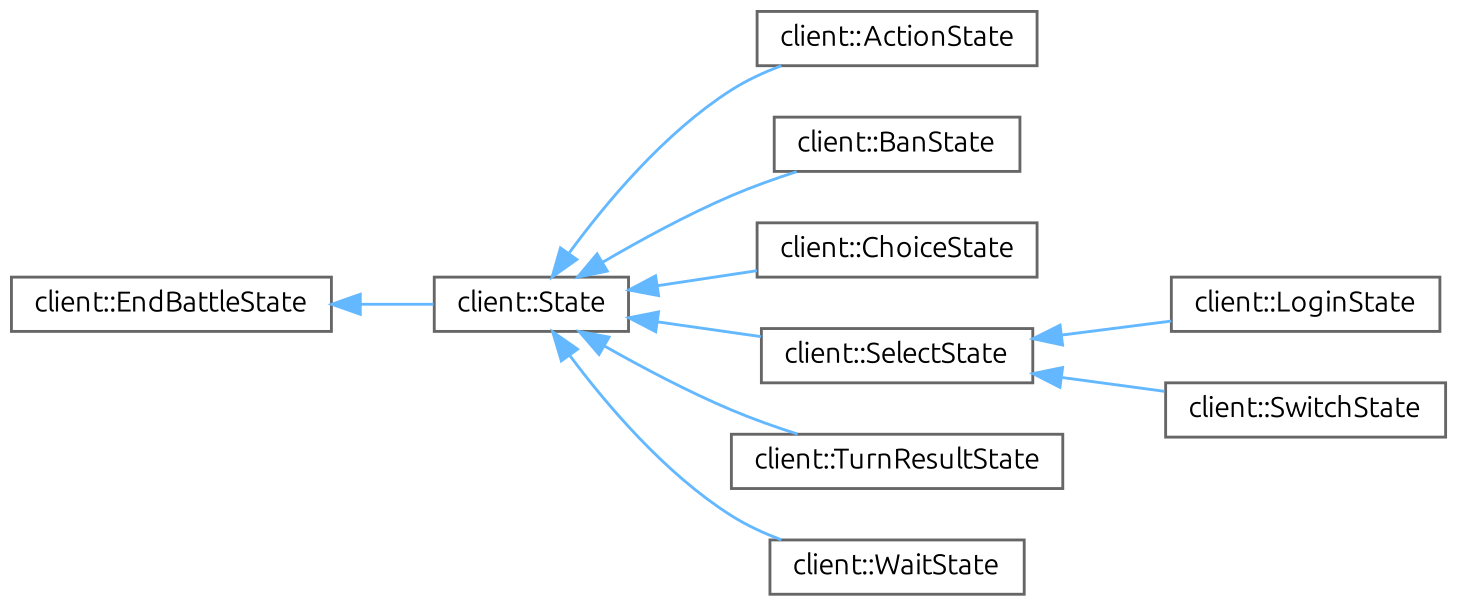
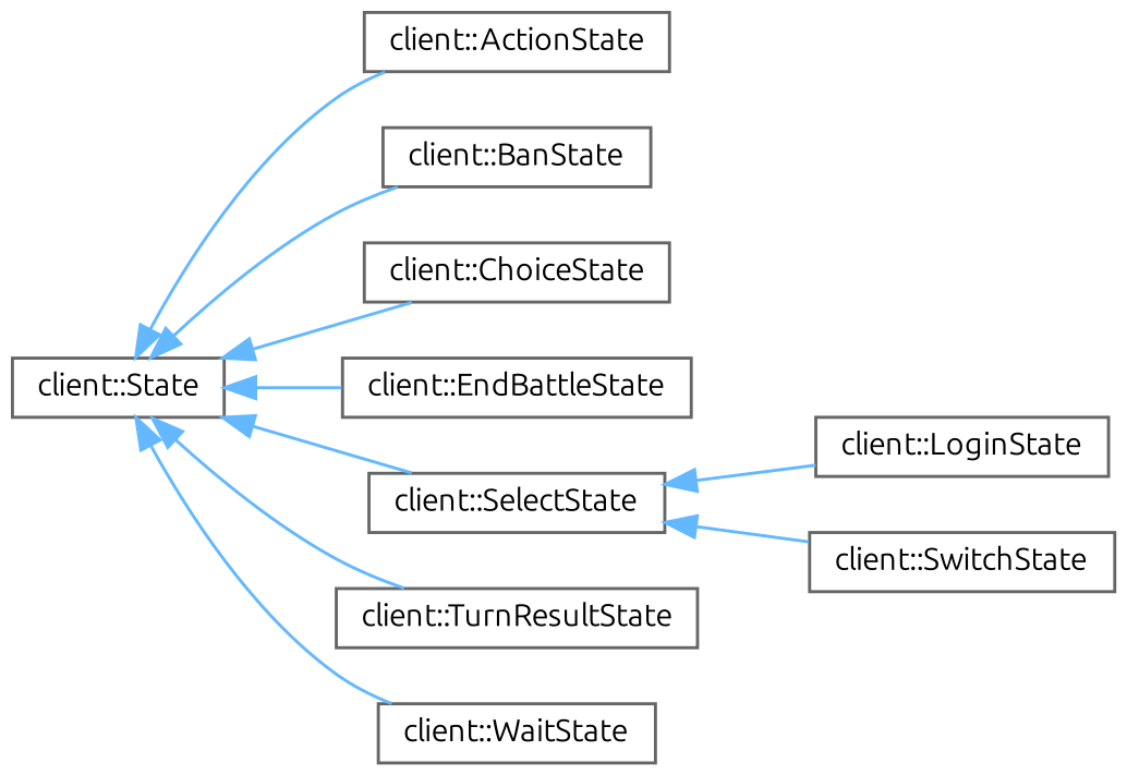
  digraph {
    fontname=Ubuntu
    rankdir=LR
    node [color=grey40 fillcolor=white fontname=Ubuntu fontsize=10 shape=box style=filled]
    edge [color=steelblue1 dir=back fontname=Ubuntu fontsize=10 labelfontname=Helvetica labelfontsize=10 style=solid]
    n1 [height=0.2 label="client::State" width=0.4]
    n2 [height=0.2 label="client::ActionState" width=0.4]
    n3 [height=0.2 label="client::BanState" width=0.4]
    n4 [height=0.2 label="client::ChoiceState" width=0.4]
    n5 [height=0.2 label="client::EndBattleState" width=0.4]
    n6 [height=0.2 label="client::SelectState" width=0.4]
    n7 [height=0.2 label="client::TurnResultState" width=0.4]
    n8 [height=0.2 label="client::WaitState" width=0.4]
    n9 [height=0.2 label="client::LoginState" width=0.4]
    n10 [height=0.2 label="client::SwitchState" width=0.4]
    n1 -> n2
    n1 -> n3
    n1 -> n4
-   n5 -> n1
+   n1 -> n5
    n1 -> n6
    n1 -> n7
    n1 -> n8
    n6 -> n9
    n6 -> n10
  }
